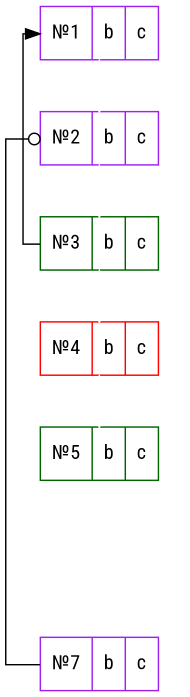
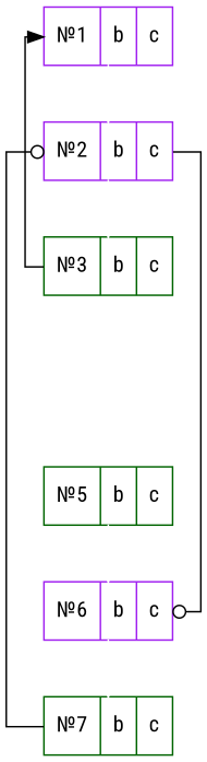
  digraph {
    fontname="Roboto Condensed"
    pack=true
    rankdir=TB
    splines=ortho
    node [color=purple fontname="Roboto Condensed" shape=record]
    edge [color=white fontname="Roboto Condensed"]
    n1 [label="№1|b|c"]
    n2 [label="№2|b|c"]
    n3 [color=darkgreen label="№3|b|c"]
-   n5 [color=red label="№4|b|c"]
-   n6 [label="№7|b|c"]
+   n4 [label="№6|b|c"]
+   n6 [color=darkgreen label="№7|b|c"]
    n7 [color=darkgreen label="№5|b|c"]
    n1 -> n2
    n2 -> n3
+   n2 -> n4 [arrowhead=odot constraint=false color=""]
    n3 -> n1 [arrowhead=normal constraint=false color=""]
-   n3 -> n5
-   n5 -> n7
+   n4 -> n6
    n6 -> n2 [arrowhead=odot constraint=false color=""]
+   n7 -> n4
  }
